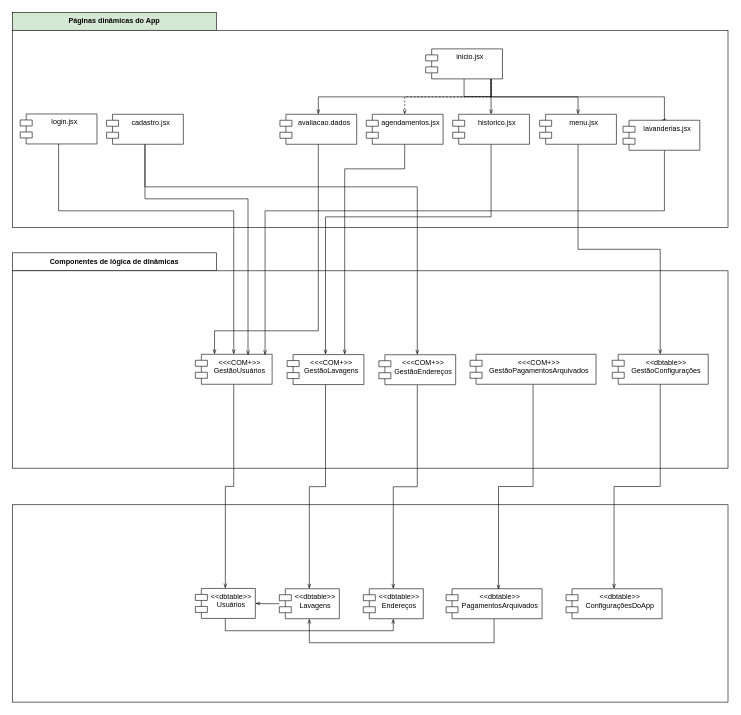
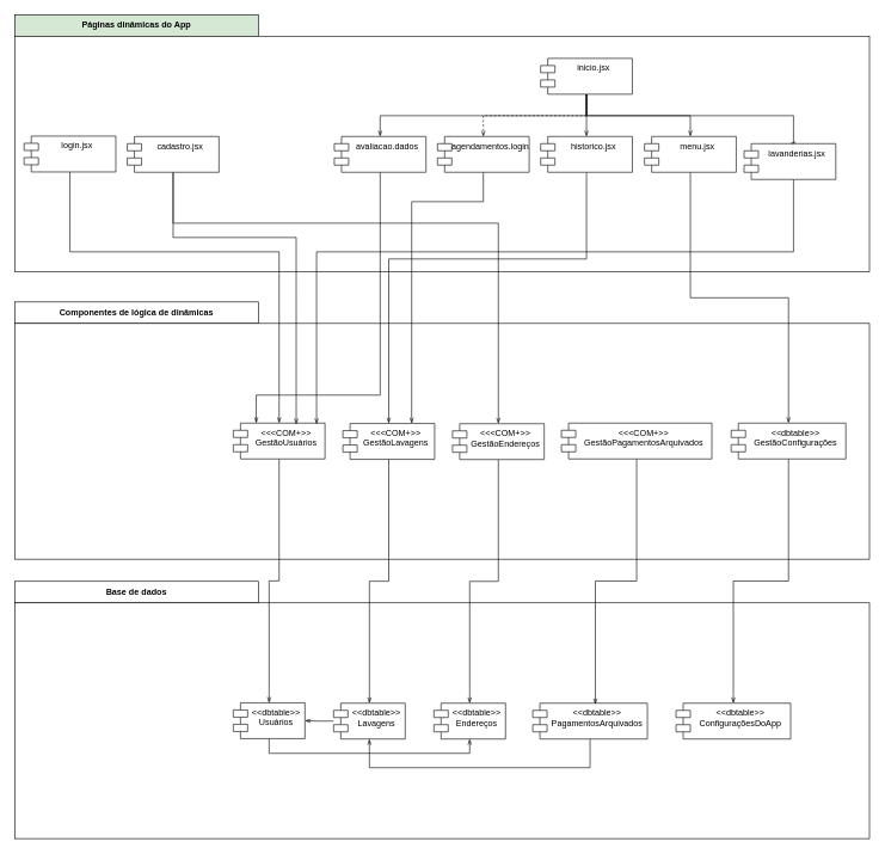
  <mxCell id="0" />
  <mxCell id="1" parent="0" />
  <mxCell id="2" value="&lt;b&gt;Páginas dinâmicas do App&lt;/b&gt;" style="rounded=0;whiteSpace=wrap;html=1;fillColor=#d5e8d4;" vertex="1" parent="1"><mxGeometry x="20" y="20" width="340" height="30" as="geometry" /></mxCell>
  <mxCell id="3" value="&lt;b&gt;Componentes de lógica de dinâmicas&lt;/b&gt;" style="rounded=0;whiteSpace=wrap;html=1;" vertex="1" parent="1"><mxGeometry x="20" y="421" width="340" height="30" as="geometry" /></mxCell>
+ <mxCell id="4" value="&lt;b&gt;Base de dados&lt;/b&gt;" style="rounded=0;whiteSpace=wrap;html=1;" vertex="1" parent="1"><mxGeometry x="20" y="811" width="340" height="30" as="geometry" /></mxCell>
  <mxCell id="5" value="" style="rounded=0;whiteSpace=wrap;html=1;" vertex="1" parent="1"><mxGeometry x="20" y="841" width="1193" height="329" as="geometry" /></mxCell>
  <mxCell id="6" value="" style="rounded=0;whiteSpace=wrap;html=1;" vertex="1" parent="1"><mxGeometry x="20" y="451" width="1193" height="329" as="geometry" /></mxCell>
  <mxCell id="7" value="" style="rounded=0;whiteSpace=wrap;html=1;" vertex="1" parent="1"><mxGeometry x="20" y="50" width="1193" height="329" as="geometry" /></mxCell>
  <mxCell id="8" style="edgeStyle=orthogonalEdgeStyle;rounded=0;orthogonalLoop=1;jettySize=auto;html=1;entryX=0.5;entryY=1;entryDx=0;entryDy=0;endArrow=openThin;endFill=0;" edge="1" parent="1" source="9" target="12"><mxGeometry relative="1" as="geometry"><Array as="points"><mxPoint x="375" y="1051" /><mxPoint x="655" y="1051" /></Array></mxGeometry></mxCell>
  <mxCell id="9" value="&lt;&lt;dbtable&gt;&gt;&#10;Usuários" style="shape=module;align=left;spacingLeft=20;align=center;verticalAlign=top;" vertex="1" parent="1"><mxGeometry x="325" y="980.5" width="100" height="50" as="geometry" /></mxCell>
  <mxCell id="10" style="edgeStyle=orthogonalEdgeStyle;rounded=0;orthogonalLoop=1;jettySize=auto;html=1;entryX=1;entryY=0.5;entryDx=0;entryDy=0;endArrow=openThin;endFill=0;" edge="1" parent="1" source="11" target="9"><mxGeometry relative="1" as="geometry" /></mxCell>
  <mxCell id="11" value="&lt;&lt;dbtable&gt;&gt;&#10;Lavagens" style="shape=module;align=left;spacingLeft=20;align=center;verticalAlign=top;" vertex="1" parent="1"><mxGeometry x="465" y="981" width="100" height="50" as="geometry" /></mxCell>
  <mxCell id="12" value="&lt;&lt;dbtable&gt;&gt;&#10;Endereços" style="shape=module;align=left;spacingLeft=20;align=center;verticalAlign=top;" vertex="1" parent="1"><mxGeometry x="605" y="981" width="100" height="50" as="geometry" /></mxCell>
  <mxCell id="13" style="edgeStyle=orthogonalEdgeStyle;rounded=0;orthogonalLoop=1;jettySize=auto;html=1;entryX=0.5;entryY=1;entryDx=0;entryDy=0;endArrow=openThin;endFill=0;" edge="1" parent="1" source="14" target="11"><mxGeometry relative="1" as="geometry"><Array as="points"><mxPoint x="823" y="1071" /><mxPoint x="515" y="1071" /></Array></mxGeometry></mxCell>
  <mxCell id="14" value="&lt;&lt;dbtable&gt;&gt;&#10;PagamentosArquivados" style="shape=module;align=left;spacingLeft=20;align=center;verticalAlign=top;" vertex="1" parent="1"><mxGeometry x="743" y="981" width="160" height="50" as="geometry" /></mxCell>
  <mxCell id="15" style="edgeStyle=orthogonalEdgeStyle;rounded=0;orthogonalLoop=1;jettySize=auto;html=1;entryX=0.5;entryY=0;entryDx=0;entryDy=0;endArrow=openThin;endFill=0;" edge="1" parent="1" source="16" target="9"><mxGeometry relative="1" as="geometry" /></mxCell>
  <mxCell id="16" value="&lt;&lt;&lt;COM+&gt;&gt;&#10;GestãoUsuários" style="shape=module;align=left;spacingLeft=20;align=center;verticalAlign=top;" vertex="1" parent="1"><mxGeometry x="325" y="590.12" width="128" height="50" as="geometry" /></mxCell>
  <mxCell id="17" style="edgeStyle=orthogonalEdgeStyle;rounded=0;orthogonalLoop=1;jettySize=auto;html=1;entryX=0.5;entryY=0;entryDx=0;entryDy=0;endArrow=openThin;endFill=0;" edge="1" parent="1" source="18" target="11"><mxGeometry relative="1" as="geometry" /></mxCell>
  <mxCell id="18" value="&lt;&lt;&lt;COM+&gt;&gt;&#10;GestãoLavagens" style="shape=module;align=left;spacingLeft=20;align=center;verticalAlign=top;" vertex="1" parent="1"><mxGeometry x="478" y="590.62" width="128" height="50" as="geometry" /></mxCell>
  <mxCell id="19" style="edgeStyle=orthogonalEdgeStyle;rounded=0;orthogonalLoop=1;jettySize=auto;html=1;endArrow=openThin;endFill=0;" edge="1" parent="1" source="20" target="12"><mxGeometry relative="1" as="geometry" /></mxCell>
  <mxCell id="20" value="&lt;&lt;&lt;COM+&gt;&gt;&#10;GestãoEndereços" style="shape=module;align=left;spacingLeft=20;align=center;verticalAlign=top;" vertex="1" parent="1"><mxGeometry x="631" y="590.87" width="128" height="50" as="geometry" /></mxCell>
  <mxCell id="21" style="edgeStyle=orthogonalEdgeStyle;rounded=0;orthogonalLoop=1;jettySize=auto;html=1;entryX=0.546;entryY=0.032;entryDx=0;entryDy=0;entryPerimeter=0;endArrow=openThin;endFill=0;" edge="1" parent="1" source="22" target="14"><mxGeometry relative="1" as="geometry" /></mxCell>
  <mxCell id="22" value="&lt;&lt;&lt;COM+&gt;&gt;&#10;GestãoPagamentosArquivados" style="shape=module;align=left;spacingLeft=20;align=center;verticalAlign=top;" vertex="1" parent="1"><mxGeometry x="783" y="590.12" width="210" height="50" as="geometry" /></mxCell>
  <mxCell id="23" style="edgeStyle=orthogonalEdgeStyle;rounded=0;orthogonalLoop=1;jettySize=auto;html=1;entryX=0.686;entryY=0.034;entryDx=0;entryDy=0;entryPerimeter=0;endArrow=openThin;endFill=0;" edge="1" parent="1" source="25" target="16"><mxGeometry relative="1" as="geometry"><Array as="points"><mxPoint x="241" y="331" /><mxPoint x="413" y="331" /></Array></mxGeometry></mxCell>
  <mxCell id="24" style="edgeStyle=orthogonalEdgeStyle;rounded=0;orthogonalLoop=1;jettySize=auto;html=1;endArrow=openThin;endFill=0;" edge="1" parent="1" source="25" target="20"><mxGeometry relative="1" as="geometry"><Array as="points"><mxPoint x="241" y="311" /><mxPoint x="695" y="311" /></Array></mxGeometry></mxCell>
  <mxCell id="25" value="cadastro.jsx" style="shape=module;align=left;spacingLeft=20;align=center;verticalAlign=top;" vertex="1" parent="1"><mxGeometry x="177" y="190" width="128" height="50" as="geometry" /></mxCell>
  <mxCell id="26" style="edgeStyle=orthogonalEdgeStyle;rounded=0;orthogonalLoop=1;jettySize=auto;html=1;endArrow=openThin;endFill=0;" edge="1" parent="1" source="31" target="41"><mxGeometry relative="1" as="geometry" /></mxCell>
  <mxCell id="27" style="edgeStyle=orthogonalEdgeStyle;rounded=0;orthogonalLoop=1;jettySize=auto;html=1;entryX=0.5;entryY=0;entryDx=0;entryDy=0;endArrow=openThin;endFill=0;dashed=1;" edge="1" parent="1" source="31" target="33"><mxGeometry relative="1" as="geometry"><Array as="points"><mxPoint x="818" y="161" /><mxPoint x="674" y="161" /></Array></mxGeometry></mxCell>
  <mxCell id="28" style="edgeStyle=orthogonalEdgeStyle;rounded=0;orthogonalLoop=1;jettySize=auto;html=1;entryX=0.5;entryY=0;entryDx=0;entryDy=0;endArrow=openThin;endFill=0;" edge="1" parent="1" source="31" target="35"><mxGeometry relative="1" as="geometry"><Array as="points"><mxPoint x="818" y="161" /><mxPoint x="530" y="161" /></Array></mxGeometry></mxCell>
  <mxCell id="29" style="edgeStyle=orthogonalEdgeStyle;rounded=0;orthogonalLoop=1;jettySize=auto;html=1;endArrow=openThin;endFill=0;" edge="1" parent="1" source="31" target="37"><mxGeometry relative="1" as="geometry"><Array as="points"><mxPoint x="818" y="161" /><mxPoint x="963" y="161" /></Array></mxGeometry></mxCell>
  <mxCell id="30" style="edgeStyle=orthogonalEdgeStyle;rounded=0;orthogonalLoop=1;jettySize=auto;html=1;entryX=0.5;entryY=0;entryDx=0;entryDy=0;endArrow=openThin;endFill=0;" edge="1" parent="1" source="31" target="39"><mxGeometry relative="1" as="geometry"><Array as="points"><mxPoint x="818" y="161" /><mxPoint x="1107" y="161" /></Array></mxGeometry></mxCell>
- <mxCell id="31" value="inicio.jsx" style="shape=module;align=left;spacingLeft=20;align=center;verticalAlign=top;" vertex="1" parent="1"><mxGeometry x="709" y="81" width="128" height="50" as="geometry" /></mxCell>
+ <mxCell id="31" value="inicio.jsx" style="shape=module;align=left;spacingLeft=20;align=center;verticalAlign=top;" vertex="1" parent="1"><mxGeometry x="754" y="81" width="128" height="50" as="geometry" /></mxCell>
  <mxCell id="32" style="edgeStyle=orthogonalEdgeStyle;rounded=0;orthogonalLoop=1;jettySize=auto;html=1;entryX=0.75;entryY=0;entryDx=0;entryDy=0;endArrow=openThin;endFill=0;" edge="1" parent="1" source="33" target="18"><mxGeometry relative="1" as="geometry"><Array as="points"><mxPoint x="674" y="281" /><mxPoint x="574" y="281" /></Array></mxGeometry></mxCell>
- <mxCell id="33" value="agendamentos.jsx" style="shape=module;align=left;spacingLeft=20;align=center;verticalAlign=top;" vertex="1" parent="1"><mxGeometry x="610" y="190" width="128" height="50" as="geometry" /></mxCell>
+ <mxCell id="33" value="agendamentos.login" style="shape=module;align=left;spacingLeft=20;align=center;verticalAlign=top;" vertex="1" parent="1"><mxGeometry x="610" y="190" width="128" height="50" as="geometry" /></mxCell>
  <mxCell id="34" style="edgeStyle=orthogonalEdgeStyle;rounded=0;orthogonalLoop=1;jettySize=auto;html=1;entryX=0.25;entryY=0;entryDx=0;entryDy=0;endArrow=openThin;endFill=0;" edge="1" parent="1" source="35" target="16"><mxGeometry relative="1" as="geometry"><Array as="points"><mxPoint x="530" y="551" /><mxPoint x="357" y="551" /></Array></mxGeometry></mxCell>
  <mxCell id="35" value="avaliacao.dados" style="shape=module;align=left;spacingLeft=20;align=center;verticalAlign=top;" vertex="1" parent="1"><mxGeometry x="466" y="190" width="128" height="50" as="geometry" /></mxCell>
  <mxCell id="36" style="edgeStyle=orthogonalEdgeStyle;rounded=0;orthogonalLoop=1;jettySize=auto;html=1;endArrow=openThin;endFill=0;" edge="1" parent="1" source="37" target="46"><mxGeometry relative="1" as="geometry" /></mxCell>
  <mxCell id="37" value="menu.jsx" style="shape=module;align=left;spacingLeft=20;align=center;verticalAlign=top;" vertex="1" parent="1"><mxGeometry x="899" y="190" width="128" height="50" as="geometry" /></mxCell>
  <mxCell id="38" style="edgeStyle=orthogonalEdgeStyle;rounded=0;orthogonalLoop=1;jettySize=auto;html=1;entryX=0.908;entryY=0.026;entryDx=0;entryDy=0;entryPerimeter=0;endArrow=openThin;endFill=0;" edge="1" parent="1" source="39" target="16"><mxGeometry relative="1" as="geometry"><Array as="points"><mxPoint x="1107" y="351" /><mxPoint x="441" y="351" /></Array></mxGeometry></mxCell>
  <mxCell id="39" value="lavanderias.jsx" style="shape=module;align=left;spacingLeft=20;align=center;verticalAlign=top;" vertex="1" parent="1"><mxGeometry x="1038" y="200" width="128" height="50" as="geometry" /></mxCell>
  <mxCell id="40" style="edgeStyle=orthogonalEdgeStyle;rounded=0;orthogonalLoop=1;jettySize=auto;html=1;entryX=0.5;entryY=0;entryDx=0;entryDy=0;endArrow=openThin;endFill=0;" edge="1" parent="1" source="41" target="18"><mxGeometry relative="1" as="geometry"><Array as="points"><mxPoint x="818" y="361" /><mxPoint x="542" y="361" /></Array></mxGeometry></mxCell>
  <mxCell id="41" value="historico.jsx" style="shape=module;align=left;spacingLeft=20;align=center;verticalAlign=top;" vertex="1" parent="1"><mxGeometry x="754" y="190" width="128" height="50" as="geometry" /></mxCell>
  <mxCell id="42" style="edgeStyle=orthogonalEdgeStyle;rounded=0;orthogonalLoop=1;jettySize=auto;html=1;entryX=0.5;entryY=0;entryDx=0;entryDy=0;endArrow=openThin;endFill=0;" edge="1" parent="1" source="43" target="16"><mxGeometry relative="1" as="geometry"><Array as="points"><mxPoint x="97" y="351" /><mxPoint x="389" y="351" /></Array></mxGeometry></mxCell>
  <mxCell id="43" value="login.jsx" style="shape=module;align=left;spacingLeft=20;align=center;verticalAlign=top;" vertex="1" parent="1"><mxGeometry x="33" y="189.5" width="128" height="50" as="geometry" /></mxCell>
  <mxCell id="44" value="&lt;&lt;dbtable&gt;&gt;&#10;ConfiguraçõesDoApp" style="shape=module;align=left;spacingLeft=20;align=center;verticalAlign=top;" vertex="1" parent="1"><mxGeometry x="943" y="981" width="160" height="50" as="geometry" /></mxCell>
  <mxCell id="45" style="edgeStyle=orthogonalEdgeStyle;rounded=0;orthogonalLoop=1;jettySize=auto;html=1;endArrow=openThin;endFill=0;" edge="1" parent="1" source="46" target="44"><mxGeometry relative="1" as="geometry" /></mxCell>
  <mxCell id="46" value="&lt;&lt;dbtable&gt;&gt;&#10;GestãoConfigurações" style="shape=module;align=left;spacingLeft=20;align=center;verticalAlign=top;" vertex="1" parent="1"><mxGeometry x="1020" y="590.12" width="160" height="50" as="geometry" /></mxCell>
